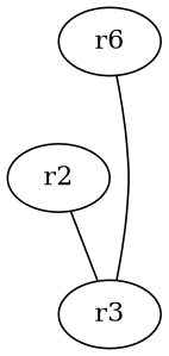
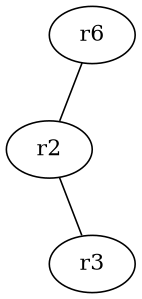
  digraph {
    edge [dir=none]
    n1 [label=r6]
    r2
    r3
-   n1 -> r3
+   n1 -> r2
    r2 -> r3
  }
